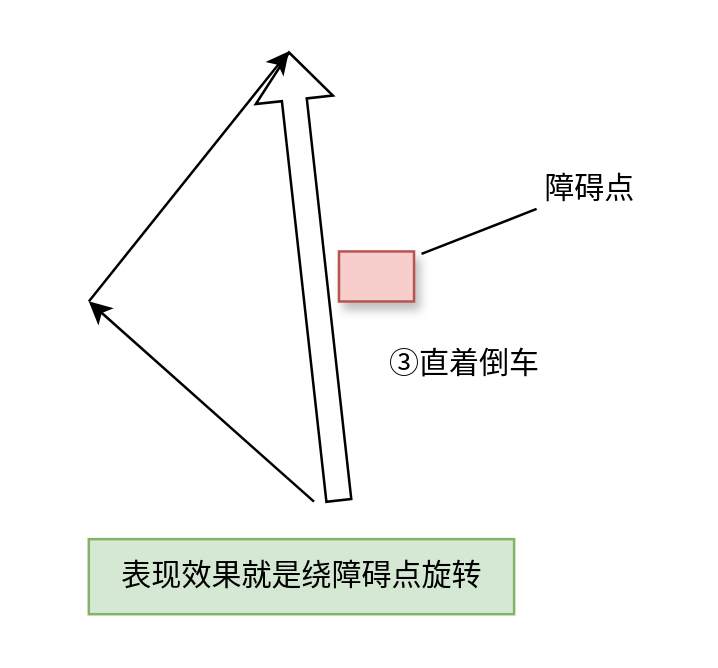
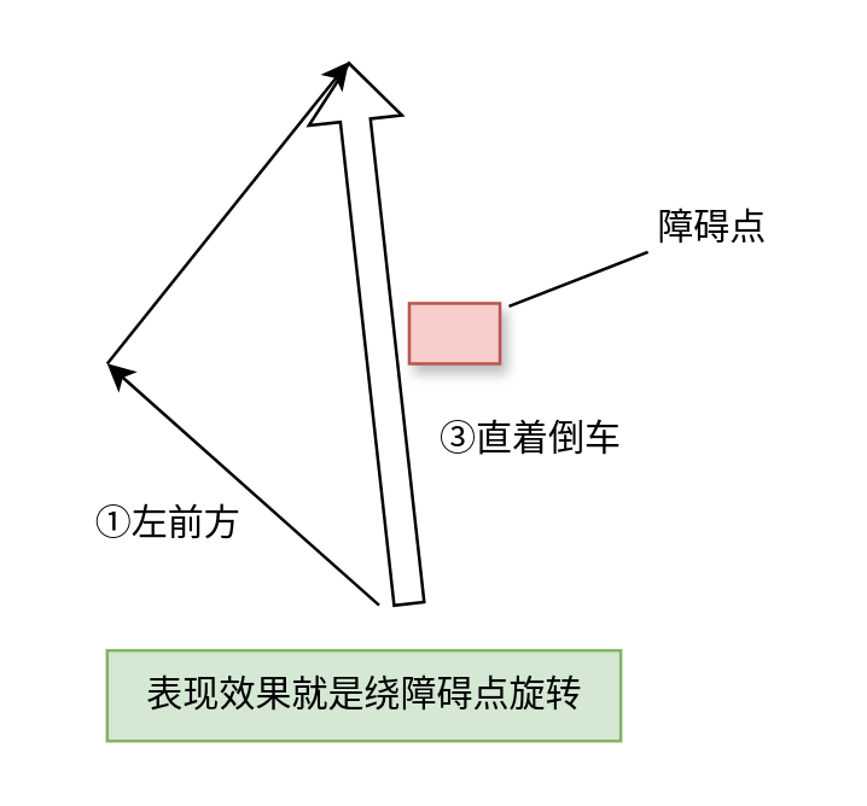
  <mxCell id="0" />
  <mxCell id="1" parent="0" />
  <mxCell id="2" value="" style="endArrow=classic;html=1;rounded=0;" edge="1" parent="1"><mxGeometry width="50" height="50" relative="1" as="geometry"><mxPoint x="125" y="200" as="sourcePoint" /><mxPoint x="35" y="120" as="targetPoint" /></mxGeometry></mxCell>
  <mxCell id="3" value="" style="endArrow=classic;html=1;rounded=0;" edge="1" parent="1"><mxGeometry width="50" height="50" relative="1" as="geometry"><mxPoint x="35" y="120" as="sourcePoint" /><mxPoint x="115" y="20" as="targetPoint" /></mxGeometry></mxCell>
+ <mxCell id="4" value="①左前方" style="text;html=1;align=center;verticalAlign=middle;resizable=0;points=[];autosize=1;strokeColor=none;fillColor=none;" vertex="1" parent="1"><mxGeometry x="20" y="158" width="70" height="30" as="geometry" /></mxCell>
  <mxCell id="5" value="" style="shape=flexArrow;endArrow=classic;html=1;rounded=0;" edge="1" parent="1"><mxGeometry width="50" height="50" relative="1" as="geometry"><mxPoint x="135" y="200" as="sourcePoint" /><mxPoint x="115" y="20" as="targetPoint" /></mxGeometry></mxCell>
- <mxCell id="6" value="③直着倒车" style="text;html=1;align=center;verticalAlign=middle;resizable=0;points=[];autosize=1;strokeColor=none;fillColor=none;" vertex="1" parent="1"><mxGeometry x="145" y="130" width="80" height="30" as="geometry" /></mxCell>
+ <mxCell id="6" value="③直着倒车" style="text;html=1;align=center;verticalAlign=middle;resizable=0;points=[];autosize=1;strokeColor=none;fillColor=none;" vertex="1" parent="1"><mxGeometry x="135" y="130" width="80" height="30" as="geometry" /></mxCell>
  <mxCell id="7" value="" style="rounded=0;whiteSpace=wrap;html=1;fillColor=#f8cecc;strokeColor=#b85450;fillStyle=auto;shadow=1;glass=0;" vertex="1" parent="1"><mxGeometry x="135" y="100" width="30" height="20" as="geometry" /></mxCell>
  <mxCell id="8" value="障碍点" style="text;html=1;align=center;verticalAlign=middle;resizable=0;points=[];autosize=1;strokeColor=none;fillColor=none;" vertex="1" parent="1"><mxGeometry x="205" y="60" width="60" height="30" as="geometry" /></mxCell>
  <mxCell id="9" value="" style="endArrow=none;html=1;rounded=0;" edge="1" parent="1"><mxGeometry width="50" height="50" relative="1" as="geometry"><mxPoint x="168" y="101" as="sourcePoint" /><mxPoint x="214" y="83" as="targetPoint" /></mxGeometry></mxCell>
  <mxCell id="10" value="表现效果就是绕障碍点旋转" style="text;html=1;align=center;verticalAlign=middle;resizable=0;points=[];autosize=1;strokeColor=#82b366;fillColor=#d5e8d4;" vertex="1" parent="1"><mxGeometry x="35" y="215" width="170" height="30" as="geometry" /></mxCell>
